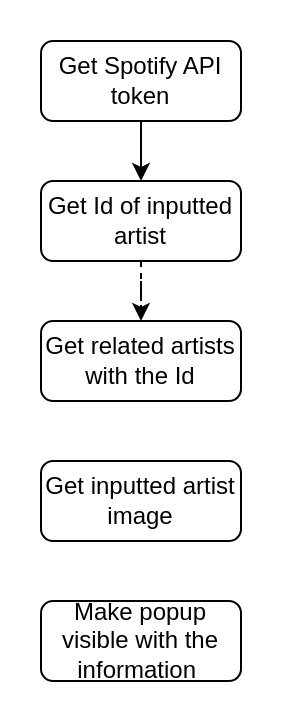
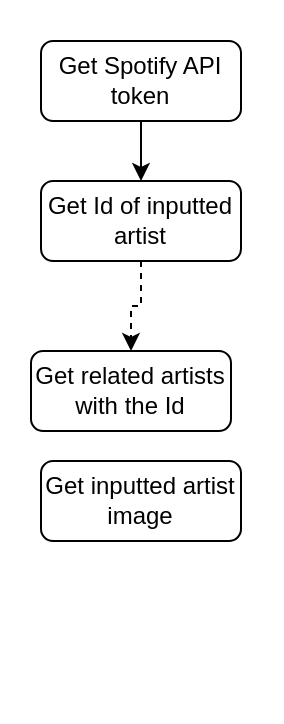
  <mxCell id="0" />
  <mxCell id="1" parent="0" />
  <mxCell id="2" style="edgeStyle=orthogonalEdgeStyle;rounded=0;orthogonalLoop=1;jettySize=auto;html=1;entryX=0.5;entryY=0;entryDx=0;entryDy=0;" edge="1" parent="1" source="3" target="5"><mxGeometry relative="1" as="geometry" /></mxCell>
  <mxCell id="3" value="Get Spotify API token" style="rounded=1;whiteSpace=wrap;html=1;" vertex="1" parent="1"><mxGeometry x="20" y="20" width="100" height="40" as="geometry" /></mxCell>
  <mxCell id="4" style="edgeStyle=orthogonalEdgeStyle;rounded=0;orthogonalLoop=1;jettySize=auto;html=1;entryX=0.5;entryY=0;entryDx=0;entryDy=0;dashed=1;" edge="1" parent="1" source="5" target="6"><mxGeometry relative="1" as="geometry" /></mxCell>
  <mxCell id="5" value="Get Id of inputted artist" style="rounded=1;whiteSpace=wrap;html=1;" vertex="1" parent="1"><mxGeometry x="20" y="90" width="100" height="40" as="geometry" /></mxCell>
- <mxCell id="6" value="Get related artists with the Id" style="rounded=1;whiteSpace=wrap;html=1;" vertex="1" parent="1"><mxGeometry x="20" y="160" width="100" height="40" as="geometry" /></mxCell>
+ <mxCell id="6" value="Get related artists with the Id" style="rounded=1;whiteSpace=wrap;html=1;" vertex="1" parent="1"><mxGeometry x="15" y="175" width="100" height="40" as="geometry" /></mxCell>
  <mxCell id="7" value="Get inputted artist image" style="rounded=1;whiteSpace=wrap;html=1;" vertex="1" parent="1"><mxGeometry x="20" y="230" width="100" height="40" as="geometry" /></mxCell>
- <mxCell id="8" value="Make popup visible with the information&amp;nbsp;" style="rounded=1;whiteSpace=wrap;html=1;" vertex="1" parent="1"><mxGeometry x="20" y="300" width="100" height="40" as="geometry" /></mxCell>
